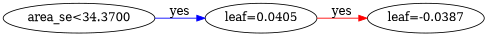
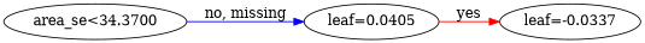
  digraph {
    rankdir=LR
    n1 [label="area_se<34.3700"]
    n2 [label="leaf=0.0405"]
-   n3 [label="leaf=-0.0387"]
-   n1 -> n2 [color="#0000FF" label=yes]
+   n3 [label="leaf=-0.0337"]
+   n1 -> n2 [color="#0000FF" label="no, missing"]
    n2 -> n3 [color="#FF0000" label=yes]
  }
